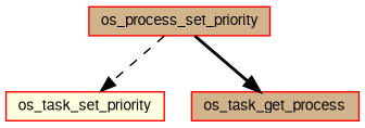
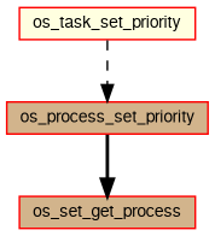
  digraph {
    rankdir=TB
    node [color=red fillcolor=tan fontname=FreeSans fontsize=10 shape=record style=filled]
    edge [color=black fontname=FreeSans fontsize=10 labelfontname=FreeSans labelfontsize=10]
    n1 [fillcolor=lightyellow fontcolor=black height=0.2 label=os_task_set_priority width=0.4]
    n2 [height=0.2 label=os_process_set_priority width=0.4]
-   n3 [height=0.2 label=os_task_get_process width=0.4]
-   n2 -> n1 [style=dashed]
+   n3 [height=0.2 label=os_set_get_process width=0.4]
+   n1 -> n2 [style=dashed]
    n2 -> n3 [style=bold]
  }
